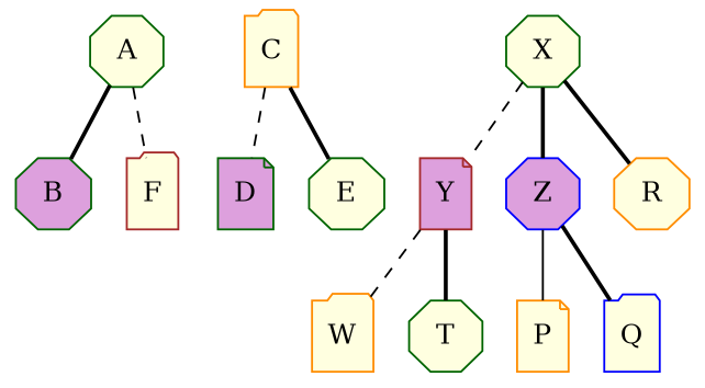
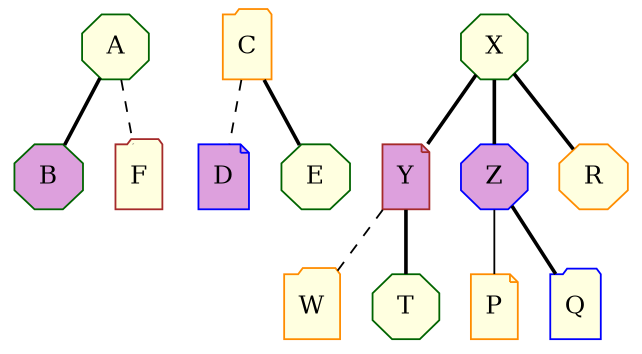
  graph {
    node [color=darkgreen fillcolor=lightyellow shape=octagon style=filled]
    edge [style=bold]
    A [width=0.25]
    B [fillcolor=plum width=0.25]
    F [color=brown shape=folder width=0.25]
    C [color=darkorange shape=folder width=0.25]
-   D [fillcolor=plum shape=note width=0.25]
+   D [color=blue fillcolor=plum shape=note width=0.25]
    E [width=0.25]
    X [width=0.25]
    Y [color=brown fillcolor=plum shape=note width=0.25]
    Z [color=blue fillcolor=plum width=0.25]
    R [color=darkorange width=0.25]
    W [color=darkorange shape=folder width=0.25]
    T [width=0.25]
    P [color=darkorange shape=note width=0.25]
    Q [color=blue shape=folder width=0.25]
    A -- B
    A -- F [style=dashed]
    C -- D [style=dashed]
    C -- E
-   X -- Y [style=dashed]
+   X -- Y
    X -- Z
    X -- R
    Y -- W [style=dashed]
    Y -- T
    Z -- P [style=solid]
    Z -- Q
  }
